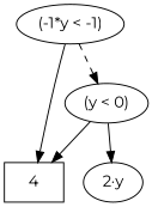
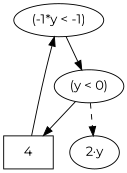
  digraph {
    fontname=Montserrat
    rankdir=TB
    node [fontname=Montserrat]
    edge [fontname=Montserrat]
    n1 [label="(-1*y < -1)"]
    n2 [label=4 shape=box]
    n3 [label="2·y" shape=ellipse]
    n4 [label="(y < 0)"]
    subgraph sub_1 {
      rank=same
      n1
    }
    subgraph sub_2 {
      rank=same
      n2
      n3
    }
    subgraph sub_3 {
      rank=same
      n4
    }
-   n1 -> n2
-   n1 -> n4 [style=dashed]
+   n2 -> n1
+   n1 -> n4 [style=solid]
    n4 -> n2
-   n4 -> n3 [style=solid]
+   n4 -> n3 [style=dashed]
  }
